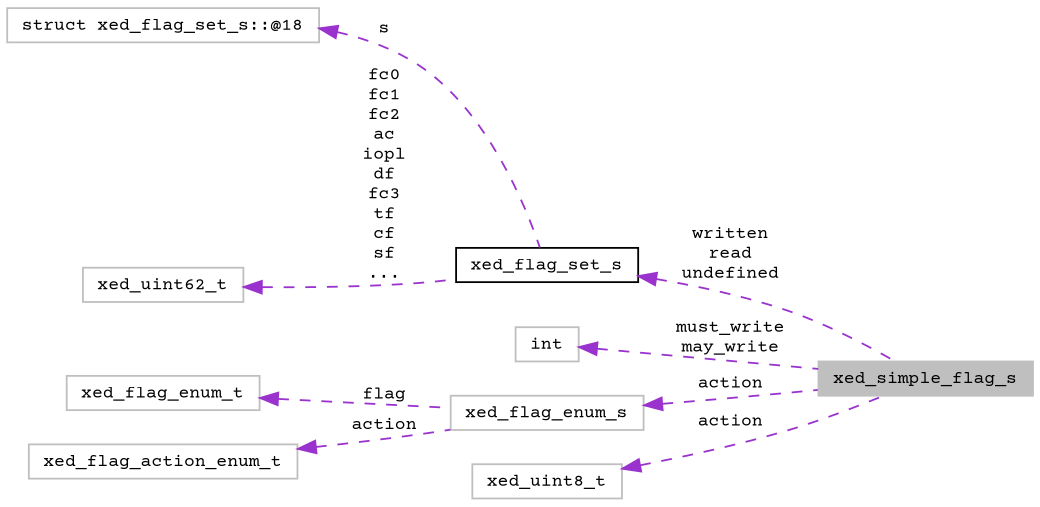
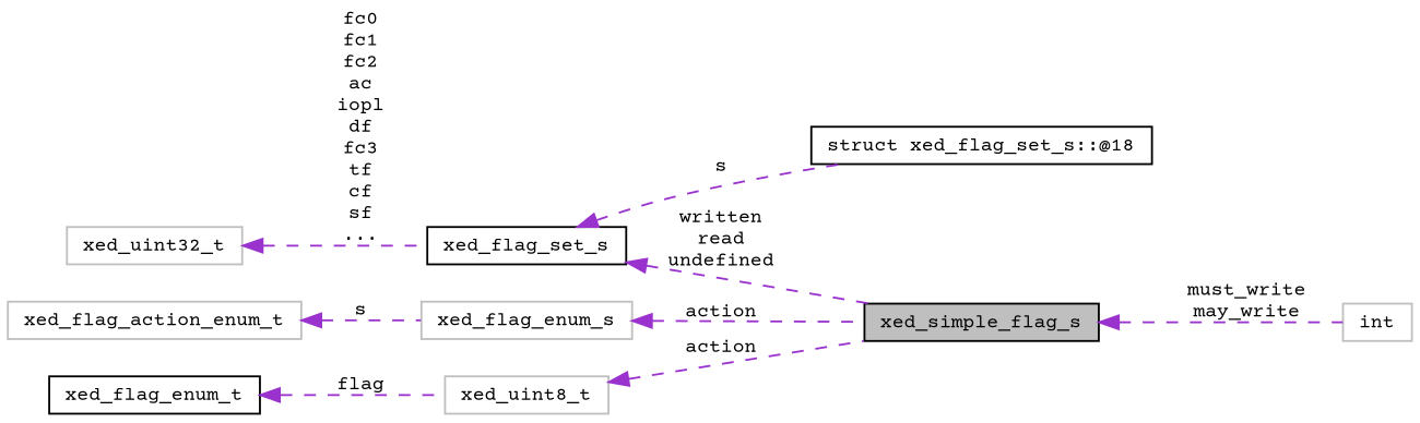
  digraph {
    fontname="Courier Prime"
    rankdir=LR
    node [color=grey75 fontname="Courier Prime" fontsize=10 shape=record]
    edge [color=darkorchid3 dir=back fontname="Courier Prime" fontsize=10 labelfontname=FreeSans labelfontsize=10 style=dashed]
-   n1 [fillcolor=grey75 fontcolor=black height=0.2 label=xed_simple_flag_s style=filled width=0.4]
+   n1 [color=black fillcolor=grey75 fontcolor=black height=0.2 label=xed_simple_flag_s style=filled width=0.4]
    n2 [color=black height=0.2 label=xed_flag_set_s width=0.4]
-   n3 [height=0.2 label="struct xed_flag_set_s::@18" width=0.4]
-   n4 [height=0.2 label=xed_uint62_t width=0.4]
+   n3 [color=black height=0.2 label="struct xed_flag_set_s::@18" width=0.4]
+   n4 [height=0.2 label=xed_uint32_t width=0.4]
    n5 [height=0.2 label=int width=0.4]
    n6 [height=0.2 label=xed_flag_enum_s width=0.4]
-   n7 [height=0.2 label=xed_flag_enum_t width=0.4]
+   n7 [color=black height=0.2 label=xed_flag_enum_t width=0.4]
    n8 [height=0.2 label=xed_flag_action_enum_t width=0.4]
    n9 [height=0.2 label=xed_uint8_t width=0.4]
    n2 -> n1 [label="written\nread\nundefined"]
-   n3 -> n2 [label=s]
+   n2 -> n3 [label=s]
    n4 -> n2 [label="fc0\nfc1\nfc2\nac\niopl\ndf\nfc3\ntf\ncf\nsf\n..."]
-   n5 -> n1 [label="must_write\nmay_write"]
+   n1 -> n5 [label="must_write\nmay_write"]
    n6 -> n1 [label=action]
-   n7 -> n6 [label=flag]
-   n8 -> n6 [label=action]
+   n7 -> n9 [label=flag]
+   n8 -> n6 [label=s]
    n9 -> n1 [label=action]
  }
